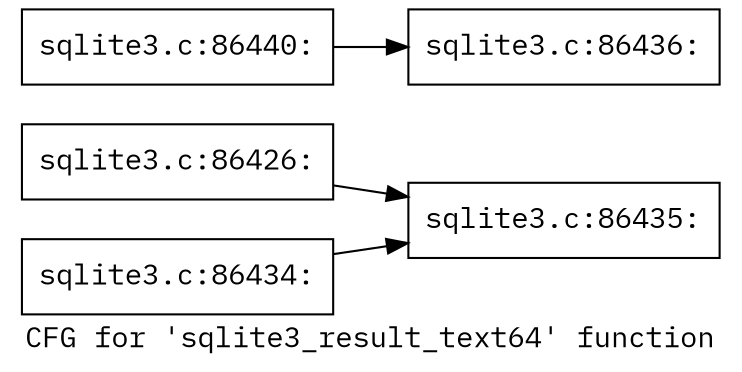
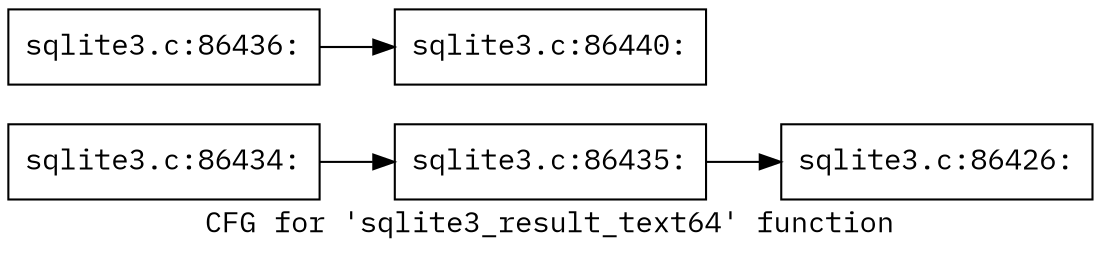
  digraph {
    fontname="IBM Plex Mono"
    label="CFG for 'sqlite3_result_text64' function"
    rankdir=LR
    node [fontname="IBM Plex Mono" shape=record]
    edge [fontname="IBM Plex Mono"]
    n1 [label="{sqlite3.c:86426:}"]
    n2 [label="{sqlite3.c:86435:}"]
    n3 [label="{sqlite3.c:86434:}"]
    n4 [label="{sqlite3.c:86436:}"]
    n5 [label="{sqlite3.c:86440:}"]
-   n1 -> n2
+   n2 -> n1
    n3 -> n2
-   n5 -> n4
+   n4 -> n5
  }
